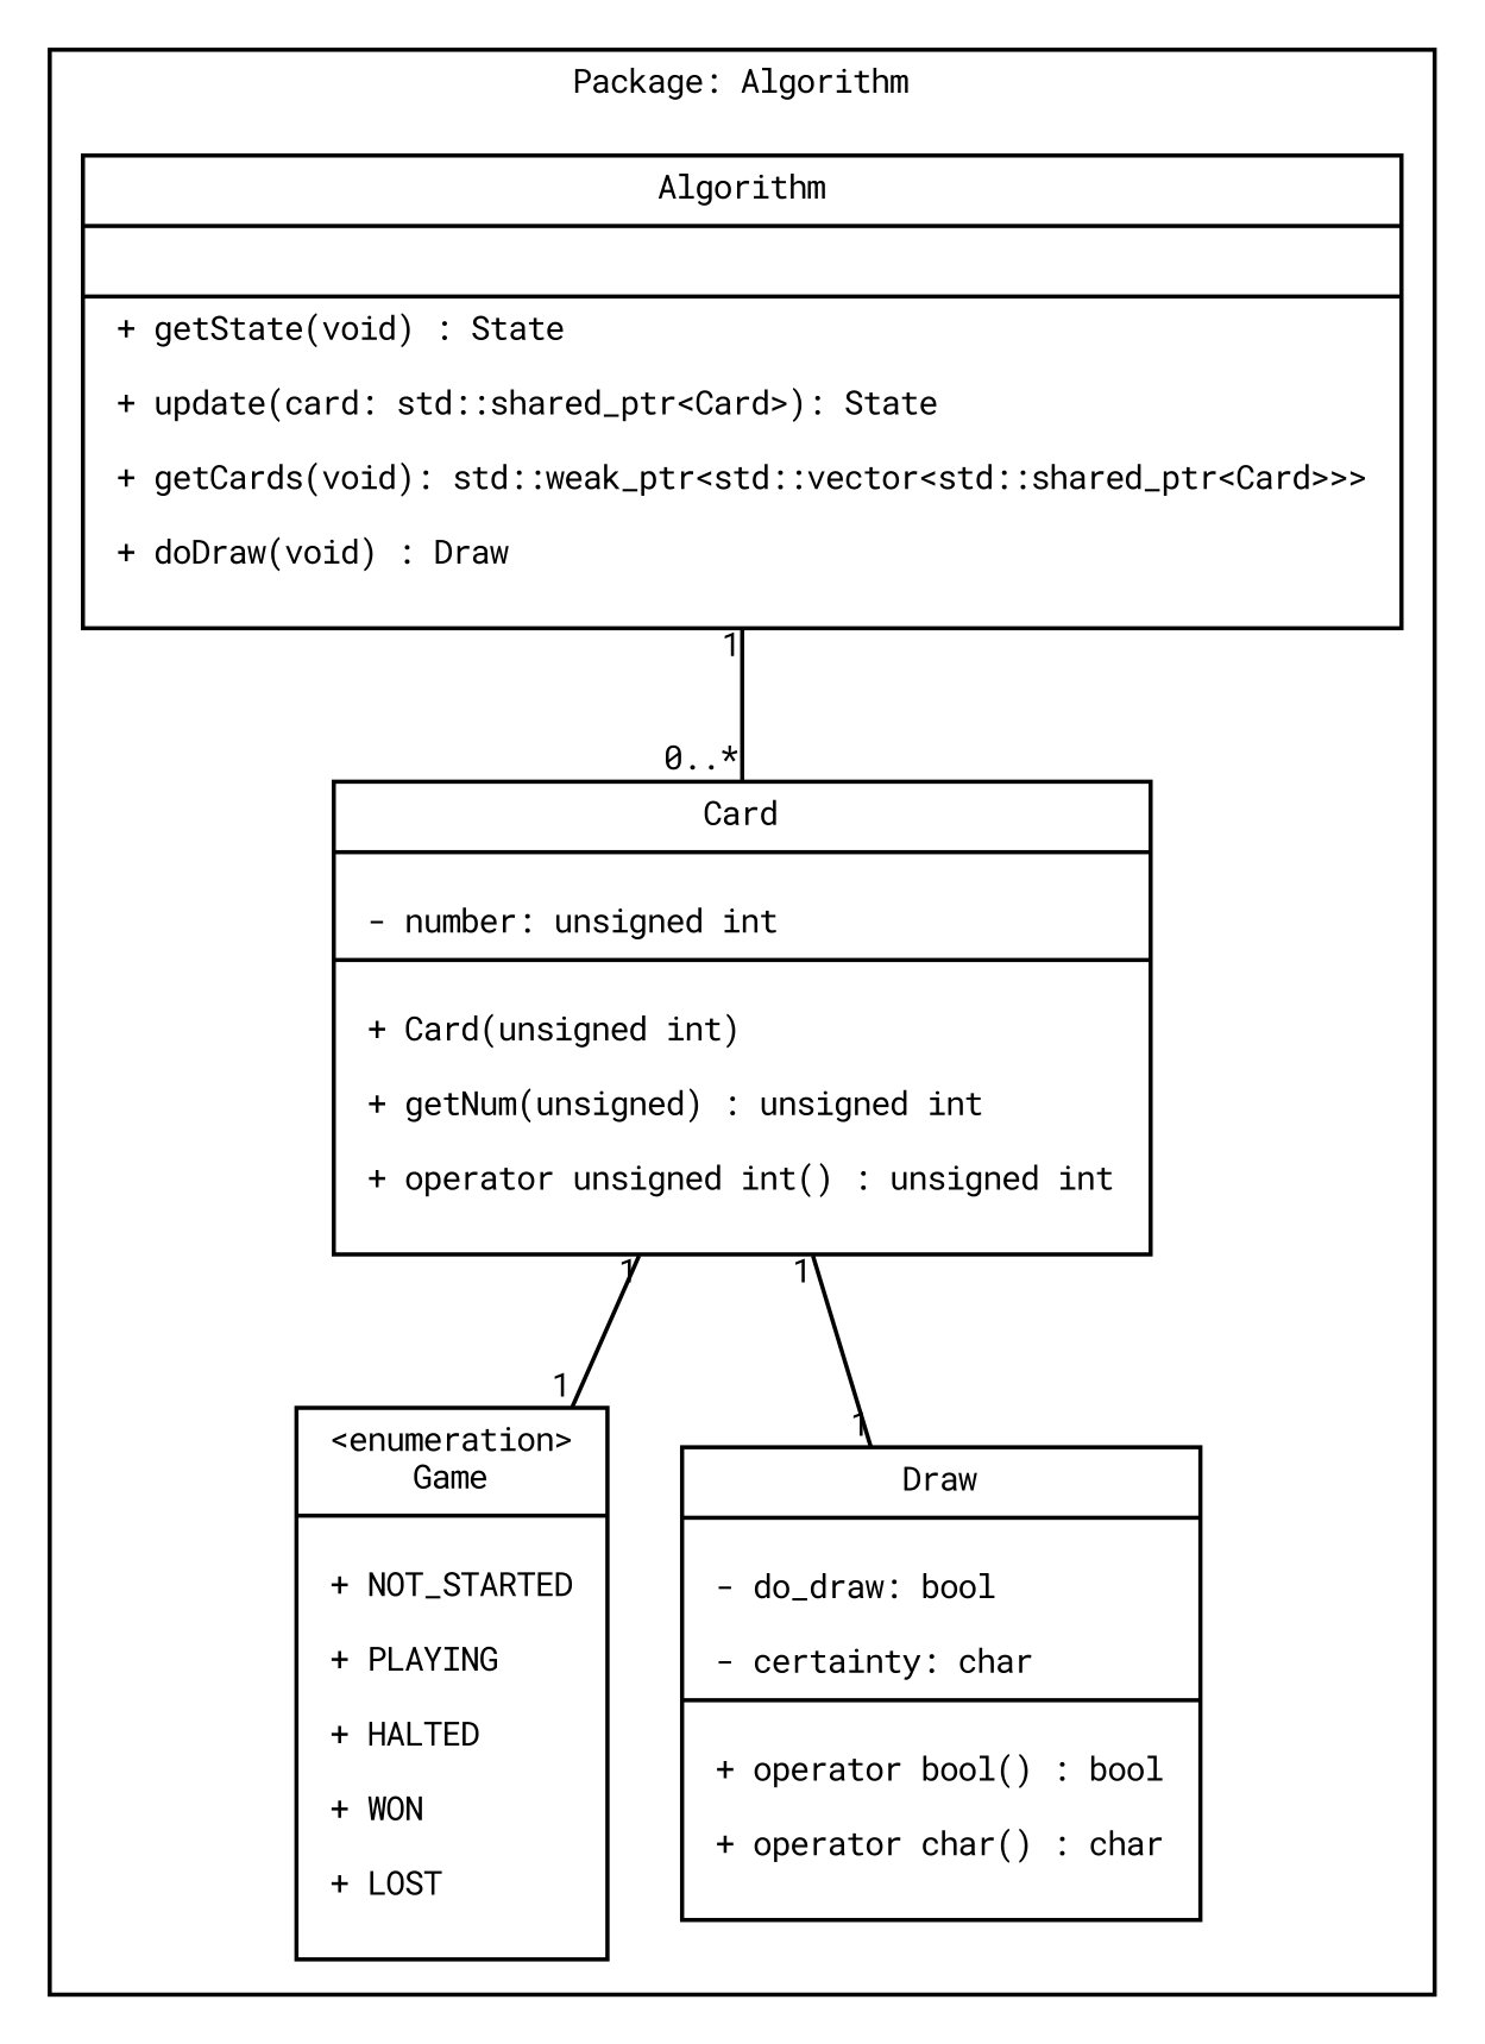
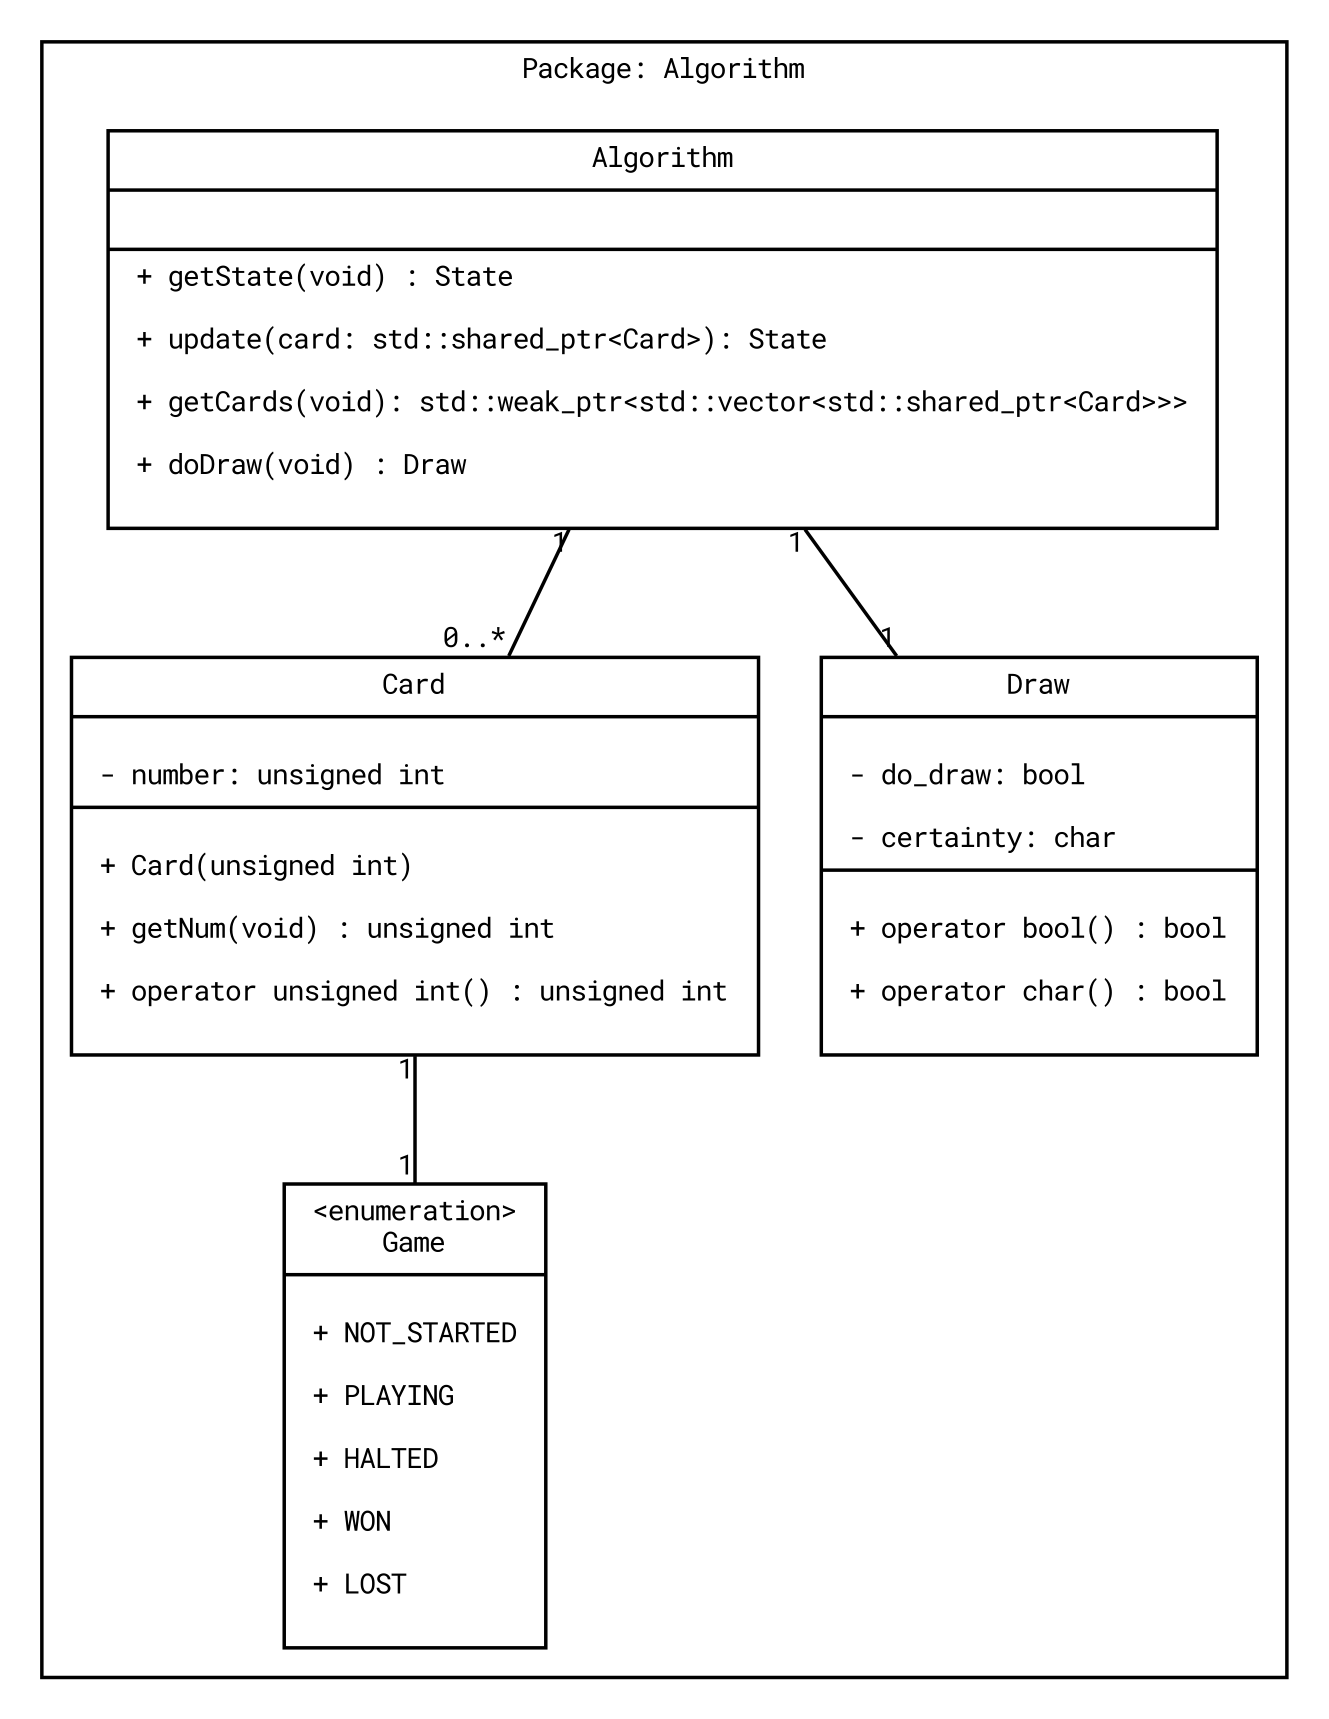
  digraph {
    fontname="Roboto Mono"
    fontsize=8
    node [fontname="Roboto Mono" fontsize=8 shape=record]
    edge [arrowhead=none fontname="Roboto Mono" fontsize=8 headlabel=1 taillabel=1]
    n1 [label="{\<enumeration\>\lGame|\n+ NOT_STARTED\l\n+ PLAYING\l\n+ HALTED\l\n+ WON\l\n+ LOST\l\n}"]
-   n2 [label="{Card|\n- number: unsigned int\l|\n+ Card(unsigned int)\l\n+ getNum(unsigned) : unsigned int\l\n+ operator unsigned int() : unsigned int\l\n}"]
-   n3 [label="{Draw|\n- do_draw: bool\l\n- certainty: char\l|\n+ operator bool() : bool\l\n+ operator char() : char\l\n}"]
+   n2 [label="{Card|\n- number: unsigned int\l|\n+ Card(unsigned int)\l\n+ getNum(void) : unsigned int\l\n+ operator unsigned int() : unsigned int\l\n}"]
+   n3 [label="{Draw|\n- do_draw: bool\l\n- certainty: char\l|\n+ operator bool() : bool\l\n+ operator char() : bool\l\n}"]
    n4 [label="{Algorithm||+ getState(void) : State\l\n+ update(card: std::shared_ptr\<Card\>): State\l\n+ getCards(void): std::weak_ptr\<std::vector\<std::shared_ptr\<Card\>\>\>\l\n+ doDraw(void) : Draw\l\n}"]
    subgraph cluster_1 {
      label="Package: Algorithm"
      n1
      n2
      n3
      n4
    }
    n2 -> n1
    n4 -> n2 [headlabel="0..*"]
-   n2 -> n3
+   n4 -> n3
  }
